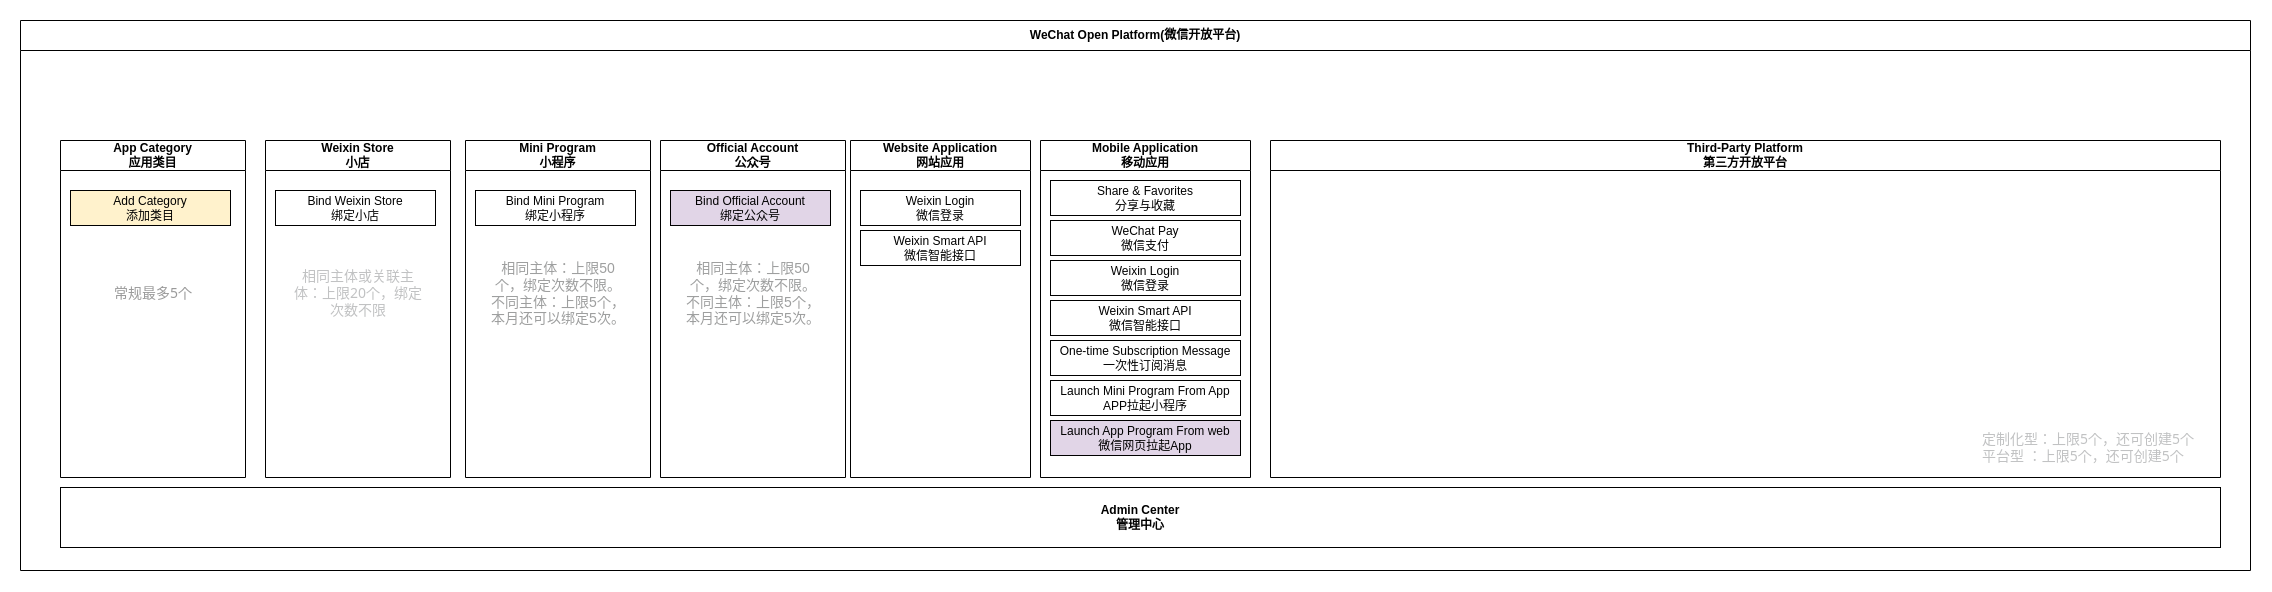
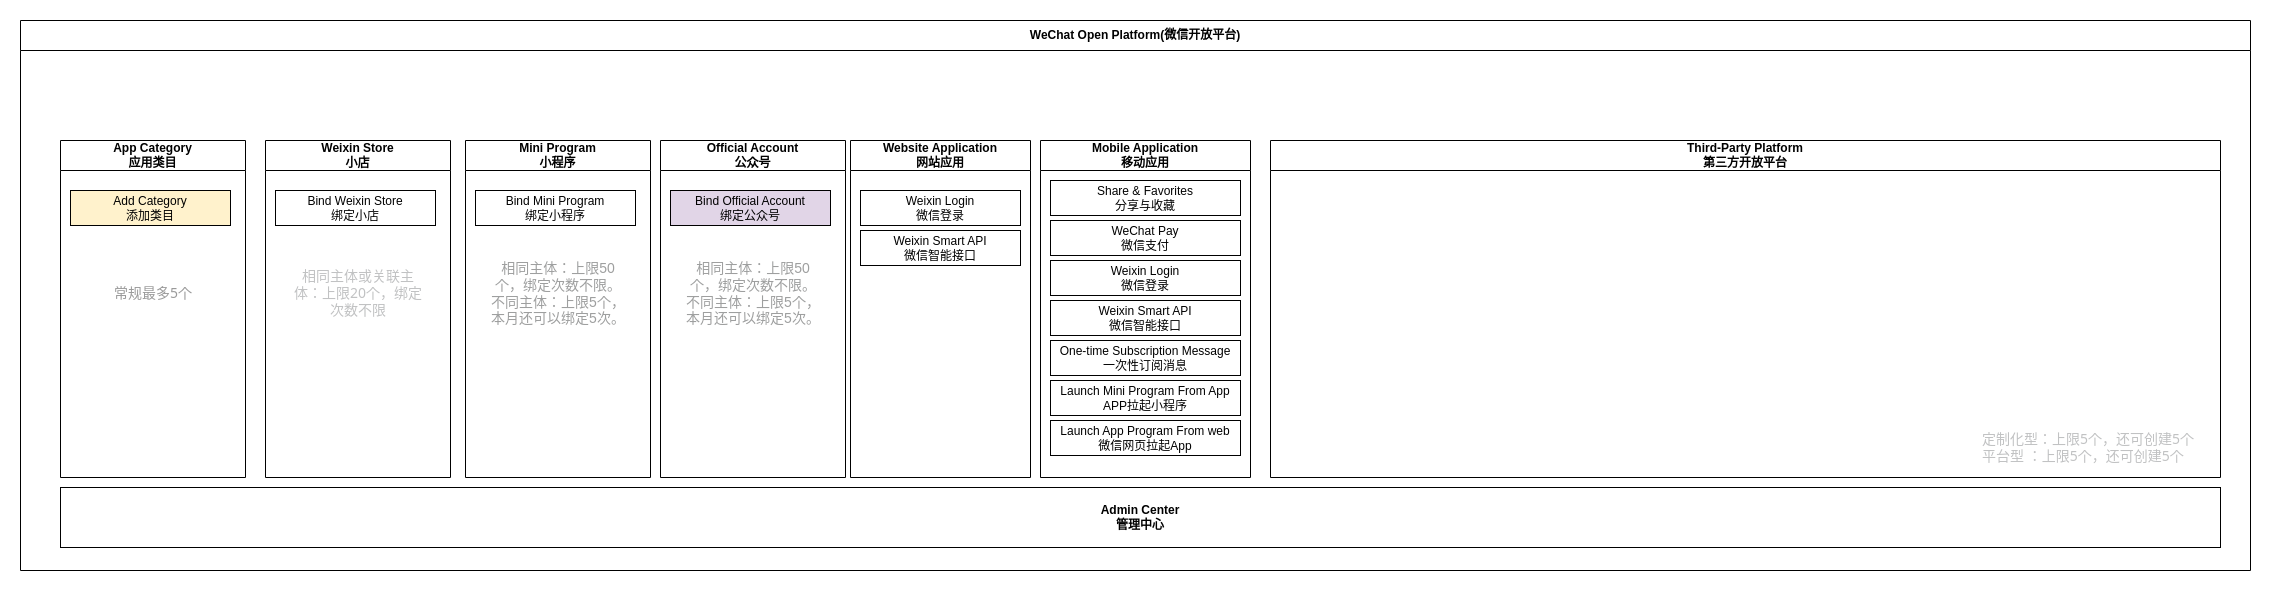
  <mxCell id="0" />
  <mxCell id="1" parent="0" />
  <mxCell id="2" value="WeChat Open Platform(&lt;span style=&quot;background-color: initial;&quot;&gt;微信开放平台)&lt;/span&gt;" style="swimlane;whiteSpace=wrap;html=1;startSize=30;flipH=1;" vertex="1" parent="1"><mxGeometry x="20" y="20" width="2230" height="550" as="geometry" /></mxCell>
  <mxCell id="3" value="&lt;b&gt;Admin Center&lt;/b&gt;&lt;div&gt;&lt;b&gt;管理中心&lt;/b&gt;&lt;/div&gt;" style="rounded=0;whiteSpace=wrap;html=1;" vertex="1" parent="2"><mxGeometry x="40" y="467" width="2160" height="60" as="geometry" /></mxCell>
  <mxCell id="4" value="Third-Party Platform&lt;div style=&quot;&quot;&gt;第三方开放平台&lt;/div&gt;" style="swimlane;whiteSpace=wrap;html=1;startSize=30;" vertex="1" parent="2"><mxGeometry x="1250" y="120" width="950" height="337" as="geometry" /></mxCell>
  <mxCell id="5" value="&lt;span data-v-1a1416e5=&quot;&quot; style=&quot;margin: 0px; padding: 0px; outline: 0px; color: rgb(193, 194, 195); font-family: -apple-system-font, &amp;quot;system-ui&amp;quot;, &amp;quot;Helvetica Neue&amp;quot;, &amp;quot;PingFang SC&amp;quot;, &amp;quot;Hiragino Sans GB&amp;quot;, &amp;quot;Microsoft YaHei UI&amp;quot;, &amp;quot;Microsoft YaHei&amp;quot;, Arial, sans-serif; font-size: 14px;&quot;&gt;定制化型：上限5个，还可创建5个&lt;/span&gt;&lt;br data-v-1a1416e5=&quot;&quot; style=&quot;margin: 0px; padding: 0px; outline: 0px; color: rgb(193, 194, 195); font-family: -apple-system-font, &amp;quot;system-ui&amp;quot;, &amp;quot;Helvetica Neue&amp;quot;, &amp;quot;PingFang SC&amp;quot;, &amp;quot;Hiragino Sans GB&amp;quot;, &amp;quot;Microsoft YaHei UI&amp;quot;, &amp;quot;Microsoft YaHei&amp;quot;, Arial, sans-serif; font-size: 14px;&quot;&gt;&lt;span data-v-1a1416e5=&quot;&quot; style=&quot;margin: 0px; padding: 0px; outline: 0px; color: rgb(193, 194, 195); font-family: -apple-system-font, &amp;quot;system-ui&amp;quot;, &amp;quot;Helvetica Neue&amp;quot;, &amp;quot;PingFang SC&amp;quot;, &amp;quot;Hiragino Sans GB&amp;quot;, &amp;quot;Microsoft YaHei UI&amp;quot;, &amp;quot;Microsoft YaHei&amp;quot;, Arial, sans-serif; font-size: 14px;&quot;&gt;平台型 ：上限5个，还可创建5个&lt;/span&gt;" style="text;html=1;align=left;verticalAlign=middle;whiteSpace=wrap;rounded=0;" vertex="1" parent="4"><mxGeometry x="710" y="284" width="230" height="46.5" as="geometry" /></mxCell>
  <mxCell id="6" value="Mobile Application&lt;div style=&quot;&quot;&gt;移动应用&lt;/div&gt;" style="swimlane;whiteSpace=wrap;html=1;startSize=30;" vertex="1" parent="2"><mxGeometry x="1020" y="120" width="210" height="337" as="geometry"><mxRectangle x="590" y="140" width="140" height="40" as="alternateBounds" /></mxGeometry></mxCell>
  <mxCell id="7" value="Share &amp;amp; Favorites&lt;div&gt;分享与收藏&lt;/div&gt;" style="rounded=0;whiteSpace=wrap;html=1;flipH=1;flipV=0;" vertex="1" parent="6"><mxGeometry x="10" y="40" width="190" height="35" as="geometry" /></mxCell>
  <mxCell id="8" value="WeChat Pay&lt;div&gt;微信支付&lt;/div&gt;" style="rounded=0;whiteSpace=wrap;html=1;flipH=1;flipV=0;" vertex="1" parent="6"><mxGeometry x="10" y="80" width="190" height="35" as="geometry" /></mxCell>
  <mxCell id="9" value="Weixin Login&lt;div&gt;微信登录&lt;/div&gt;" style="rounded=0;whiteSpace=wrap;html=1;flipH=1;flipV=0;" vertex="1" parent="6"><mxGeometry x="10" y="120" width="190" height="35" as="geometry" /></mxCell>
  <mxCell id="10" value="Weixin Smart API&lt;div&gt;微信智能接口&lt;/div&gt;" style="rounded=0;whiteSpace=wrap;html=1;flipH=1;flipV=0;" vertex="1" parent="6"><mxGeometry x="10" y="160" width="190" height="35" as="geometry" /></mxCell>
  <mxCell id="11" value="One-time Subscription Message&lt;div&gt;一次性订阅消息&lt;/div&gt;" style="rounded=0;whiteSpace=wrap;html=1;flipH=1;flipV=0;" vertex="1" parent="6"><mxGeometry x="10" y="200" width="190" height="35" as="geometry" /></mxCell>
  <mxCell id="12" value="Launch Mini Program From App&lt;div&gt;APP拉起小程序&lt;/div&gt;" style="rounded=0;whiteSpace=wrap;html=1;flipH=1;flipV=0;" vertex="1" parent="6"><mxGeometry x="10" y="240" width="190" height="35" as="geometry" /></mxCell>
- <mxCell id="13" value="Launch App Program From web&lt;div&gt;微信网页拉起App&lt;/div&gt;" style="rounded=0;whiteSpace=wrap;html=1;flipH=1;flipV=0;fillColor=#e1d5e7;" vertex="1" parent="6"><mxGeometry x="10" y="280" width="190" height="35" as="geometry" /></mxCell>
+ <mxCell id="13" value="Launch App Program From web&lt;div&gt;微信网页拉起App&lt;/div&gt;" style="rounded=0;whiteSpace=wrap;html=1;flipH=1;flipV=0;" vertex="1" parent="6"><mxGeometry x="10" y="280" width="190" height="35" as="geometry" /></mxCell>
  <mxCell id="14" value="Website Application&lt;div style=&quot;&quot;&gt;网站应用&lt;/div&gt;" style="swimlane;whiteSpace=wrap;html=1;startSize=30;" vertex="1" parent="2"><mxGeometry x="830" y="120" width="180" height="337" as="geometry"><mxRectangle x="590" y="140" width="140" height="40" as="alternateBounds" /></mxGeometry></mxCell>
  <mxCell id="15" value="Weixin Login&lt;div&gt;微信登录&lt;/div&gt;" style="rounded=0;whiteSpace=wrap;html=1;flipH=1;flipV=0;" vertex="1" parent="14"><mxGeometry x="10" y="50" width="160" height="35" as="geometry" /></mxCell>
  <mxCell id="16" value="Weixin Smart API&lt;div&gt;微信智能接口&lt;/div&gt;" style="rounded=0;whiteSpace=wrap;html=1;flipH=1;flipV=0;" vertex="1" parent="14"><mxGeometry x="10" y="90" width="160" height="35" as="geometry" /></mxCell>
  <mxCell id="17" value="Official Account&lt;div style=&quot;&quot;&gt;公众号&lt;/div&gt;" style="swimlane;whiteSpace=wrap;html=1;startSize=30;" vertex="1" parent="2"><mxGeometry x="640" y="120" width="185" height="337" as="geometry"><mxRectangle x="590" y="140" width="140" height="40" as="alternateBounds" /></mxGeometry></mxCell>
  <mxCell id="18" value="Bind Official Account&lt;div&gt;绑定公众号&lt;/div&gt;" style="rounded=0;whiteSpace=wrap;html=1;flipH=1;flipV=0;fillColor=#e1d5e7;" vertex="1" parent="17"><mxGeometry x="10" y="50" width="160" height="35" as="geometry" /></mxCell>
  <mxCell id="19" value="&lt;span style=&quot;color: rgb(158, 159, 159); font-family: &amp;quot;Hiragino Sans GB&amp;quot;, &amp;quot;Microsoft YaHei&amp;quot;, 黑体, Helvetica, Arial, Tahoma, sans-serif; font-size: 14px; text-align: start; background-color: rgb(255, 255, 255);&quot;&gt;相同主体：上限50个，绑定次数不限。&lt;/span&gt;&lt;br style=&quot;color: rgb(158, 159, 159); font-family: &amp;quot;Hiragino Sans GB&amp;quot;, &amp;quot;Microsoft YaHei&amp;quot;, 黑体, Helvetica, Arial, Tahoma, sans-serif; font-size: 14px; text-align: start; background-color: rgb(255, 255, 255);&quot;&gt;&lt;span style=&quot;color: rgb(158, 159, 159); font-family: &amp;quot;Hiragino Sans GB&amp;quot;, &amp;quot;Microsoft YaHei&amp;quot;, 黑体, Helvetica, Arial, Tahoma, sans-serif; font-size: 14px; text-align: start; background-color: rgb(255, 255, 255);&quot;&gt;不同主体：上限5个，本月还可以绑定5次。&lt;/span&gt;" style="text;html=1;align=center;verticalAlign=middle;whiteSpace=wrap;rounded=0;" vertex="1" parent="17"><mxGeometry x="23.75" y="120" width="137.5" height="66.5" as="geometry" /></mxCell>
  <mxCell id="20" value="Mini Program&lt;div style=&quot;&quot;&gt;小程序&lt;/div&gt;" style="swimlane;whiteSpace=wrap;html=1;startSize=30;" vertex="1" parent="2"><mxGeometry x="445" y="120" width="185" height="337" as="geometry"><mxRectangle x="590" y="140" width="140" height="40" as="alternateBounds" /></mxGeometry></mxCell>
  <mxCell id="21" value="Bind Mini Program&lt;div&gt;绑定小程序&lt;/div&gt;" style="rounded=0;whiteSpace=wrap;html=1;flipH=1;flipV=0;" vertex="1" parent="20"><mxGeometry x="10" y="50" width="160" height="35" as="geometry" /></mxCell>
  <mxCell id="22" value="&lt;span style=&quot;color: rgb(158, 159, 159); font-family: &amp;quot;Hiragino Sans GB&amp;quot;, &amp;quot;Microsoft YaHei&amp;quot;, 黑体, Helvetica, Arial, Tahoma, sans-serif; font-size: 14px; text-align: start; background-color: rgb(255, 255, 255);&quot;&gt;相同主体：上限50个，绑定次数不限。&lt;/span&gt;&lt;br style=&quot;color: rgb(158, 159, 159); font-family: &amp;quot;Hiragino Sans GB&amp;quot;, &amp;quot;Microsoft YaHei&amp;quot;, 黑体, Helvetica, Arial, Tahoma, sans-serif; font-size: 14px; text-align: start; background-color: rgb(255, 255, 255);&quot;&gt;&lt;span style=&quot;color: rgb(158, 159, 159); font-family: &amp;quot;Hiragino Sans GB&amp;quot;, &amp;quot;Microsoft YaHei&amp;quot;, 黑体, Helvetica, Arial, Tahoma, sans-serif; font-size: 14px; text-align: start; background-color: rgb(255, 255, 255);&quot;&gt;不同主体：上限5个，本月还可以绑定5次。&lt;/span&gt;" style="text;html=1;align=center;verticalAlign=middle;whiteSpace=wrap;rounded=0;" vertex="1" parent="20"><mxGeometry x="23.75" y="120" width="137.5" height="66.5" as="geometry" /></mxCell>
  <mxCell id="23" value="Weixin Store&lt;div style=&quot;&quot;&gt;小店&lt;/div&gt;" style="swimlane;whiteSpace=wrap;html=1;startSize=30;" vertex="1" parent="2"><mxGeometry x="245" y="120" width="185" height="337" as="geometry"><mxRectangle x="590" y="140" width="140" height="40" as="alternateBounds" /></mxGeometry></mxCell>
  <mxCell id="24" value="Bind Weixin Store&lt;div&gt;绑定小店&lt;/div&gt;" style="rounded=0;whiteSpace=wrap;html=1;flipH=1;flipV=0;" vertex="1" parent="23"><mxGeometry x="10" y="50" width="160" height="35" as="geometry" /></mxCell>
  <mxCell id="25" value="&lt;span style=&quot;color: rgb(193, 194, 195); font-family: -apple-system-font, &amp;quot;system-ui&amp;quot;, &amp;quot;Helvetica Neue&amp;quot;, &amp;quot;PingFang SC&amp;quot;, &amp;quot;Hiragino Sans GB&amp;quot;, &amp;quot;Microsoft YaHei UI&amp;quot;, &amp;quot;Microsoft YaHei&amp;quot;, Arial, sans-serif; font-size: 14px; text-align: start; background-color: rgb(255, 255, 255);&quot;&gt;相同主体或关联主体：上限20个，绑定次数不限&lt;/span&gt;" style="text;html=1;align=center;verticalAlign=middle;whiteSpace=wrap;rounded=0;" vertex="1" parent="23"><mxGeometry x="23.75" y="120" width="137.5" height="66.5" as="geometry" /></mxCell>
  <mxCell id="26" value="App Category&lt;div style=&quot;&quot;&gt;应用类目&lt;/div&gt;" style="swimlane;whiteSpace=wrap;html=1;startSize=30;" vertex="1" parent="2"><mxGeometry x="40" y="120" width="185" height="337" as="geometry"><mxRectangle x="590" y="140" width="140" height="40" as="alternateBounds" /></mxGeometry></mxCell>
  <mxCell id="27" value="Add Category&lt;div&gt;添加类目&lt;/div&gt;" style="rounded=0;whiteSpace=wrap;html=1;flipH=1;flipV=0;fillColor=#fff2cc;" vertex="1" parent="26"><mxGeometry x="10" y="50" width="160" height="35" as="geometry" /></mxCell>
  <mxCell id="28" value="&lt;span style=&quot;color: rgb(154, 154, 154); font-family: -apple-system-font, &amp;quot;system-ui&amp;quot;, &amp;quot;Helvetica Neue&amp;quot;, &amp;quot;PingFang SC&amp;quot;, &amp;quot;Hiragino Sans GB&amp;quot;, &amp;quot;Microsoft YaHei UI&amp;quot;, &amp;quot;Microsoft YaHei&amp;quot;, Arial, sans-serif; font-size: 14px; text-align: start; background-color: rgb(255, 255, 255);&quot;&gt;常规最多5个&lt;/span&gt;" style="text;html=1;align=center;verticalAlign=middle;whiteSpace=wrap;rounded=0;" vertex="1" parent="26"><mxGeometry x="23.75" y="120" width="137.5" height="66.5" as="geometry" /></mxCell>
